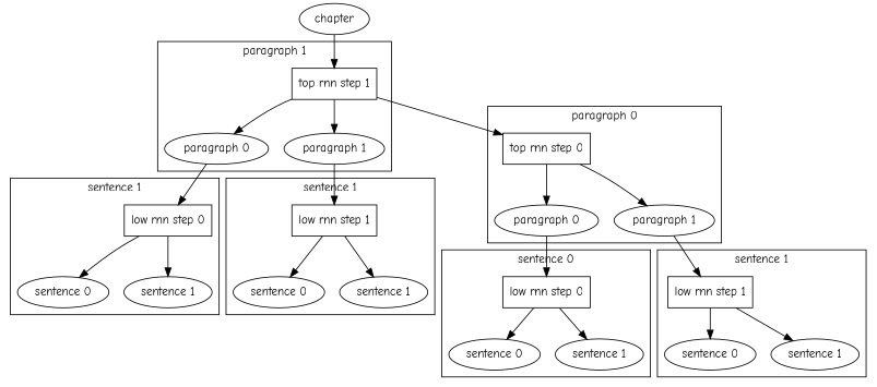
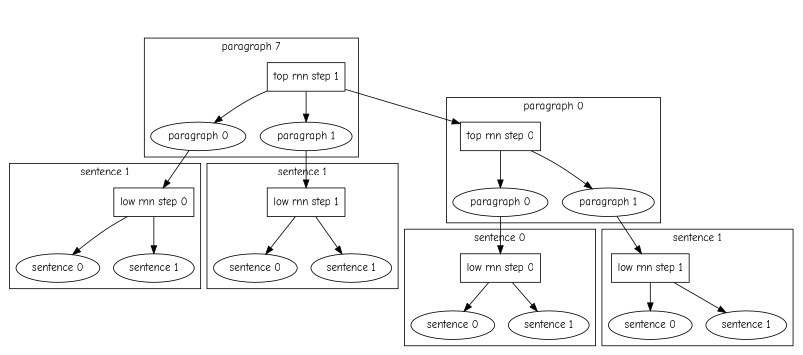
  digraph {
    fontname="Comic Neue"
    node [fontname="Comic Neue"]
    edge [fontname="Comic Neue"]
    n1 [label="top rnn step 0" shape=box]
    n2 [label="paragraph 0"]
    n3 [label="paragraph 1"]
    n4 [label="top rnn step 1" shape=box]
    n5 [label="paragraph 0"]
    n6 [label="paragraph 1"]
    n7 [label="low rnn step 0" shape=box]
    n8 [label="sentence 0"]
    n9 [label="sentence 1"]
    n10 [label="low rnn step 1" shape=box]
    n11 [label="sentence 0"]
    n12 [label="sentence 1"]
    n13 [label="low rnn step 0" shape=box]
    n14 [label="sentence 0"]
    n15 [label="sentence 1"]
    n16 [label="low rnn step 1" shape=box]
    n17 [label="sentence 0"]
    n18 [label="sentence 1"]
-   n19 [label=chapter]
    subgraph cluster_1 {
      label="paragraph 0"
      n1
      n2
      n3
    }
    subgraph cluster_2 {
-     label="paragraph 1"
+     label="paragraph 7"
      n4
      n5
      n6
    }
    subgraph cluster_3 {
      label="sentence 0"
      n7
      n8
      n9
    }
    subgraph cluster_4 {
      label="sentence 1"
      n10
      n11
      n12
    }
    subgraph cluster_5 {
      label="sentence 1"
      n13
      n14
      n15
    }
    subgraph cluster_6 {
      label="sentence 1"
      n16
      n17
      n18
    }
    n1 -> n2
    n1 -> n3
    n2 -> n7
    n3 -> n10
    n4 -> n1
    n4 -> n5
    n4 -> n6
    n5 -> n13
    n6 -> n16
    n7 -> n8
    n7 -> n9
    n10 -> n11
    n10 -> n12
    n13 -> n14
    n13 -> n15
    n16 -> n17
    n16 -> n18
-   n19 -> n4
  }
